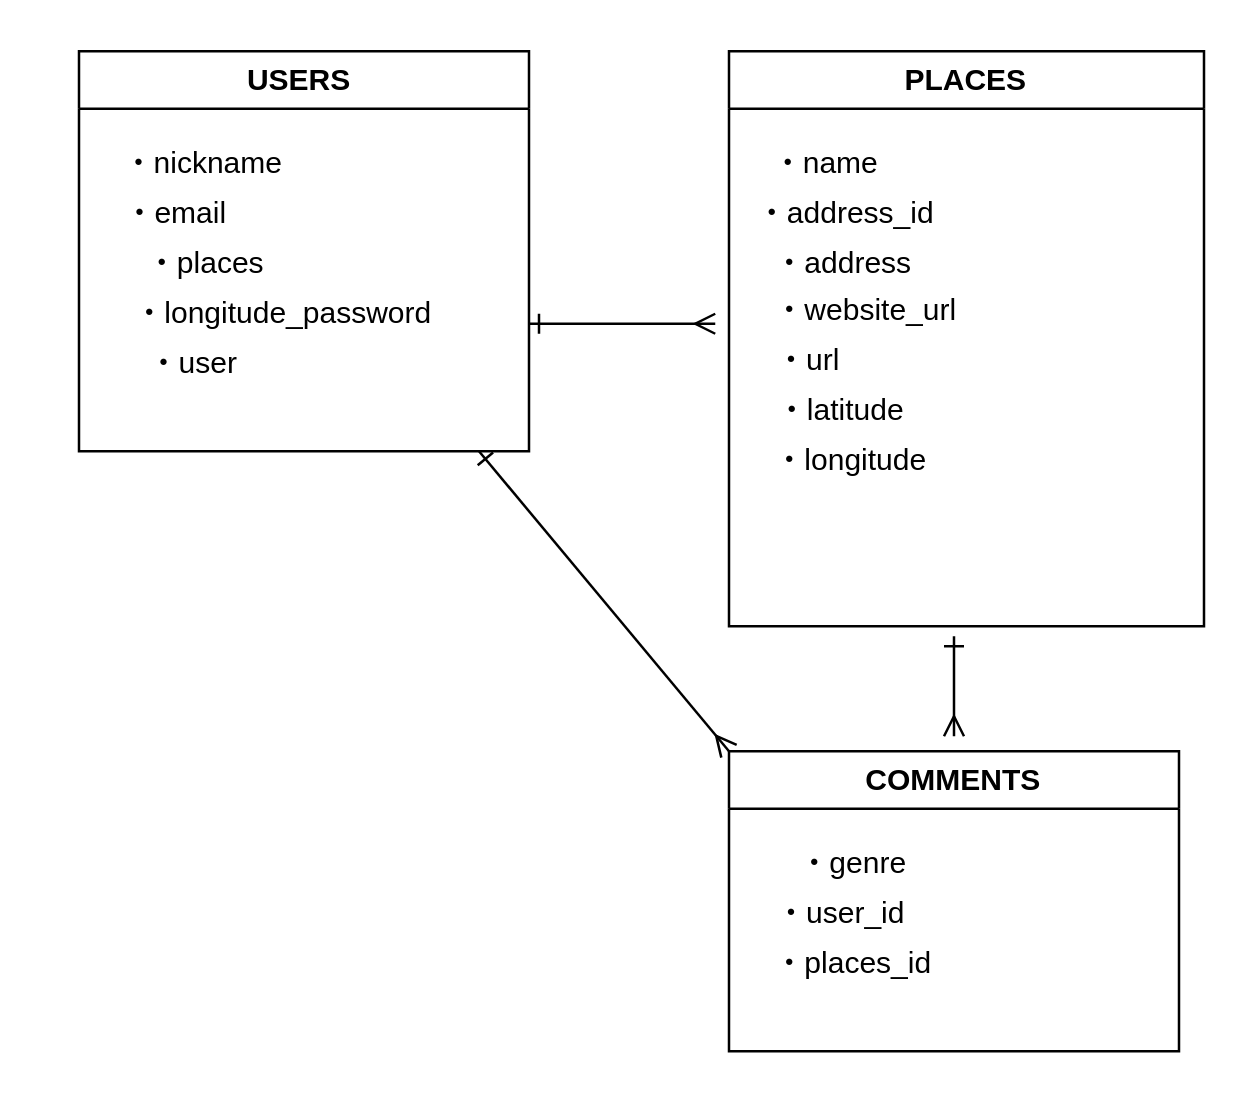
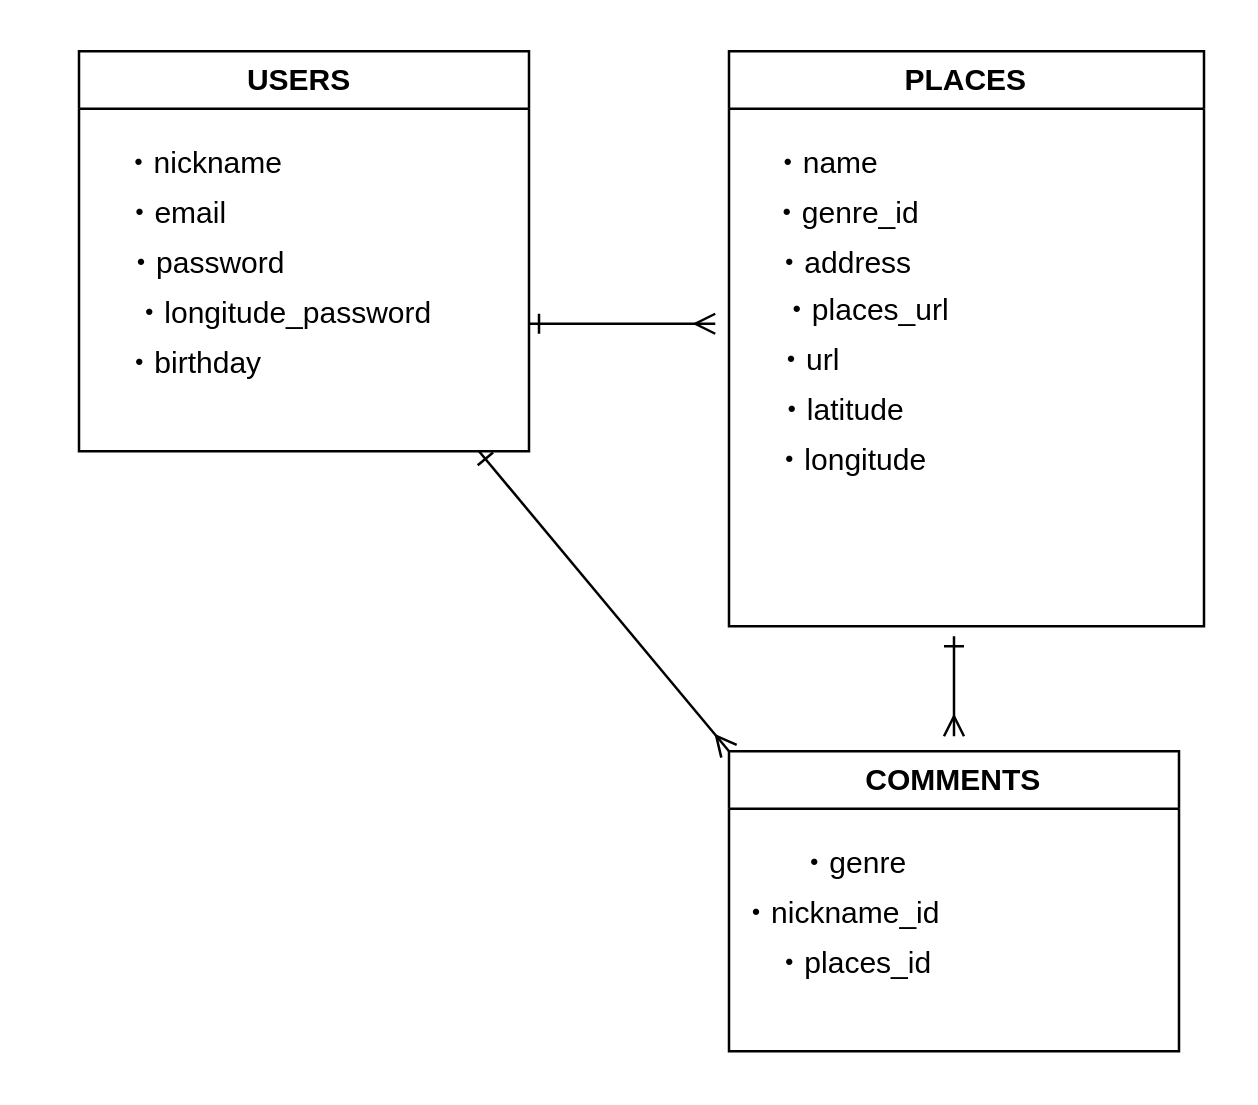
  <mxCell id="0" />
  <mxCell id="1" parent="0" />
  <mxCell id="2" value="USERS&amp;nbsp;" style="swimlane;whiteSpace=wrap;html=1;" vertex="1" parent="1"><mxGeometry x="31" y="20" width="180" height="160" as="geometry" /></mxCell>
  <mxCell id="3" value="・nickname" style="text;html=1;strokeColor=none;fillColor=none;align=center;verticalAlign=middle;whiteSpace=wrap;rounded=0;" vertex="1" parent="2"><mxGeometry y="30" width="100" height="30" as="geometry" /></mxCell>
  <mxCell id="4" value="・email" style="text;html=1;strokeColor=none;fillColor=none;align=center;verticalAlign=middle;whiteSpace=wrap;rounded=0;" vertex="1" parent="2"><mxGeometry x="-11" y="50" width="100" height="30" as="geometry" /></mxCell>
- <mxCell id="5" value="・places" style="text;html=1;strokeColor=none;fillColor=none;align=center;verticalAlign=middle;whiteSpace=wrap;rounded=0;" vertex="1" parent="2"><mxGeometry x="1" y="70" width="100" height="30" as="geometry" /></mxCell>
+ <mxCell id="5" value="・password" style="text;html=1;strokeColor=none;fillColor=none;align=center;verticalAlign=middle;whiteSpace=wrap;rounded=0;" vertex="1" parent="2"><mxGeometry x="1" y="70" width="100" height="30" as="geometry" /></mxCell>
  <mxCell id="6" value="・longitude_password" style="text;html=1;strokeColor=none;fillColor=none;align=center;verticalAlign=middle;whiteSpace=wrap;rounded=0;" vertex="1" parent="2"><mxGeometry x="7" y="90" width="150" height="30" as="geometry" /></mxCell>
- <mxCell id="7" value="・user" style="text;html=1;strokeColor=none;fillColor=none;align=center;verticalAlign=middle;whiteSpace=wrap;rounded=0;" vertex="1" parent="2"><mxGeometry x="-4" y="110" width="100" height="30" as="geometry" /></mxCell>
+ <mxCell id="7" value="・birthday" style="text;html=1;strokeColor=none;fillColor=none;align=center;verticalAlign=middle;whiteSpace=wrap;rounded=0;" vertex="1" parent="2"><mxGeometry x="-4" y="110" width="100" height="30" as="geometry" /></mxCell>
  <mxCell id="8" value="PLACES" style="swimlane;whiteSpace=wrap;html=1;" vertex="1" parent="1"><mxGeometry x="291" y="20" width="190" height="230" as="geometry" /></mxCell>
  <mxCell id="9" value="・name" style="text;html=1;strokeColor=none;fillColor=none;align=center;verticalAlign=middle;whiteSpace=wrap;rounded=0;" vertex="1" parent="8"><mxGeometry x="-11" y="30" width="100" height="30" as="geometry" /></mxCell>
- <mxCell id="10" value="・address_id" style="text;html=1;strokeColor=none;fillColor=none;align=center;verticalAlign=middle;whiteSpace=wrap;rounded=0;" vertex="1" parent="8"><mxGeometry x="-3" y="50" width="100" height="30" as="geometry" /></mxCell>
+ <mxCell id="10" value="・genre_id" style="text;html=1;strokeColor=none;fillColor=none;align=center;verticalAlign=middle;whiteSpace=wrap;rounded=0;" vertex="1" parent="8"><mxGeometry x="-3" y="50" width="100" height="30" as="geometry" /></mxCell>
  <mxCell id="11" value="・address" style="text;html=1;strokeColor=none;fillColor=none;align=center;verticalAlign=middle;whiteSpace=wrap;rounded=0;" vertex="1" parent="8"><mxGeometry x="-4" y="70" width="100" height="30" as="geometry" /></mxCell>
  <mxCell id="12" value="・url" style="text;html=1;strokeColor=none;fillColor=none;align=center;verticalAlign=middle;whiteSpace=wrap;rounded=0;" vertex="1" parent="8"><mxGeometry x="-43" y="109" width="150" height="30" as="geometry" /></mxCell>
- <mxCell id="13" value="・website_url" style="text;html=1;strokeColor=none;fillColor=none;align=center;verticalAlign=middle;whiteSpace=wrap;rounded=0;" vertex="1" parent="8"><mxGeometry x="5" y="89" width="100" height="30" as="geometry" /></mxCell>
+ <mxCell id="13" value="・places_url" style="text;html=1;strokeColor=none;fillColor=none;align=center;verticalAlign=middle;whiteSpace=wrap;rounded=0;" vertex="1" parent="8"><mxGeometry x="5" y="89" width="100" height="30" as="geometry" /></mxCell>
  <mxCell id="14" value="・latitude" style="text;html=1;strokeColor=none;fillColor=none;align=center;verticalAlign=middle;whiteSpace=wrap;rounded=0;" vertex="1" parent="8"><mxGeometry x="-30" y="129" width="150" height="30" as="geometry" /></mxCell>
  <mxCell id="15" value="・longitude" style="text;html=1;strokeColor=none;fillColor=none;align=center;verticalAlign=middle;whiteSpace=wrap;rounded=0;" vertex="1" parent="8"><mxGeometry x="-26" y="149" width="150" height="30" as="geometry" /></mxCell>
  <mxCell id="16" value="COMMENTS" style="swimlane;whiteSpace=wrap;html=1;" vertex="1" parent="1"><mxGeometry x="291" y="300" width="180" height="120" as="geometry" /></mxCell>
  <mxCell id="17" value="・genre" style="text;html=1;strokeColor=none;fillColor=none;align=center;verticalAlign=middle;whiteSpace=wrap;rounded=0;" vertex="1" parent="16"><mxGeometry y="30" width="100" height="30" as="geometry" /></mxCell>
- <mxCell id="18" value="・user_id" style="text;html=1;strokeColor=none;fillColor=none;align=center;verticalAlign=middle;whiteSpace=wrap;rounded=0;" vertex="1" parent="16"><mxGeometry x="-5" y="50" width="100" height="30" as="geometry" /></mxCell>
+ <mxCell id="18" value="・nickname_id" style="text;html=1;strokeColor=none;fillColor=none;align=center;verticalAlign=middle;whiteSpace=wrap;rounded=0;" vertex="1" parent="16"><mxGeometry x="-5" y="50" width="100" height="30" as="geometry" /></mxCell>
  <mxCell id="19" value="・places_id" style="text;html=1;strokeColor=none;fillColor=none;align=center;verticalAlign=middle;whiteSpace=wrap;rounded=0;" vertex="1" parent="16"><mxGeometry y="70" width="100" height="30" as="geometry" /></mxCell>
  <mxCell id="20" value="" style="endArrow=ERmany;html=1;entryX=0.25;entryY=0;entryDx=0;entryDy=0;endFill=0;startArrow=ERone;startFill=0;" edge="1" parent="1" target="12"><mxGeometry width="50" height="50" relative="1" as="geometry"><mxPoint x="211" y="129" as="sourcePoint" /><mxPoint x="331" y="140" as="targetPoint" /></mxGeometry></mxCell>
  <mxCell id="21" value="" style="endArrow=ERmany;html=1;endFill=0;startArrow=ERone;startFill=0;" edge="1" parent="1"><mxGeometry width="50" height="50" relative="1" as="geometry"><mxPoint x="381" y="254" as="sourcePoint" /><mxPoint x="381" y="294" as="targetPoint" /></mxGeometry></mxCell>
  <mxCell id="22" value="" style="endArrow=ERmany;html=1;entryX=0;entryY=0;entryDx=0;entryDy=0;endFill=0;startArrow=ERone;startFill=0;" edge="1" parent="1" target="16"><mxGeometry width="50" height="50" relative="1" as="geometry"><mxPoint x="191" y="180" as="sourcePoint" /><mxPoint x="295.5" y="139" as="targetPoint" /></mxGeometry></mxCell>
